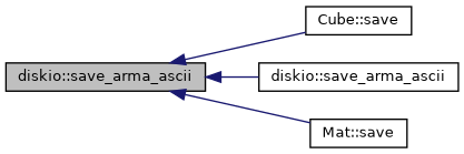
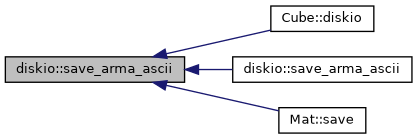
  digraph {
    rankdir=LR
    node [color=black fillcolor=white fontname=Helvetica fontsize=10 shape=record style=filled]
    edge [color=midnightblue dir=back fontname=Helvetica fontsize=10 labelfontname=Helvetica labelfontsize=10 style=solid]
    n1 [fillcolor=grey75 fontcolor=black height=0.2 label="diskio::save_arma_ascii" width=0.4]
-   n2 [height=0.2 label="Cube::save" width=0.4]
+   n2 [height=0.2 label="Cube::diskio" width=0.4]
    n3 [height=0.2 label="diskio::save_arma_ascii" width=0.4]
    n4 [height=0.2 label="Mat::save" width=0.4]
    n1 -> n2
    n1 -> n3
    n1 -> n4
  }
